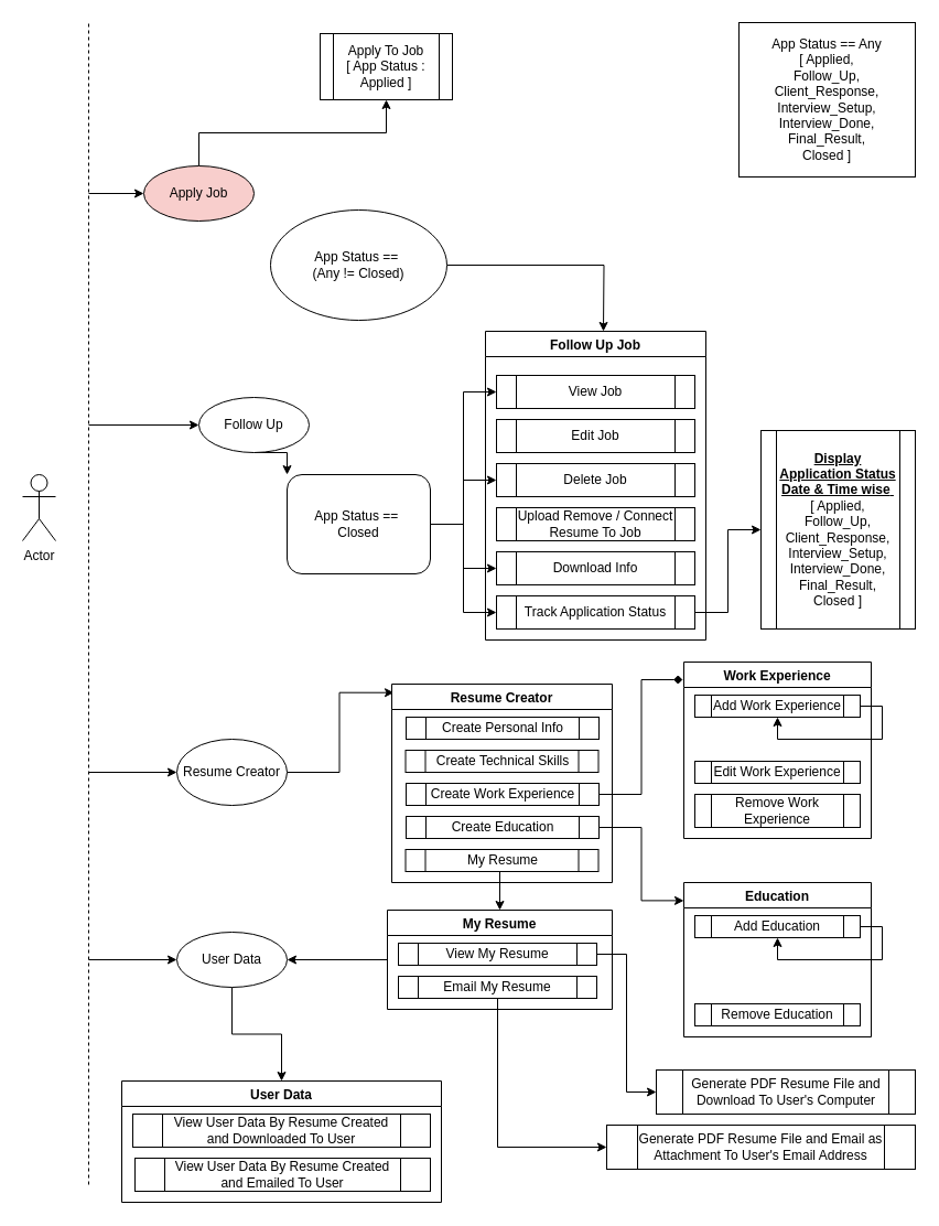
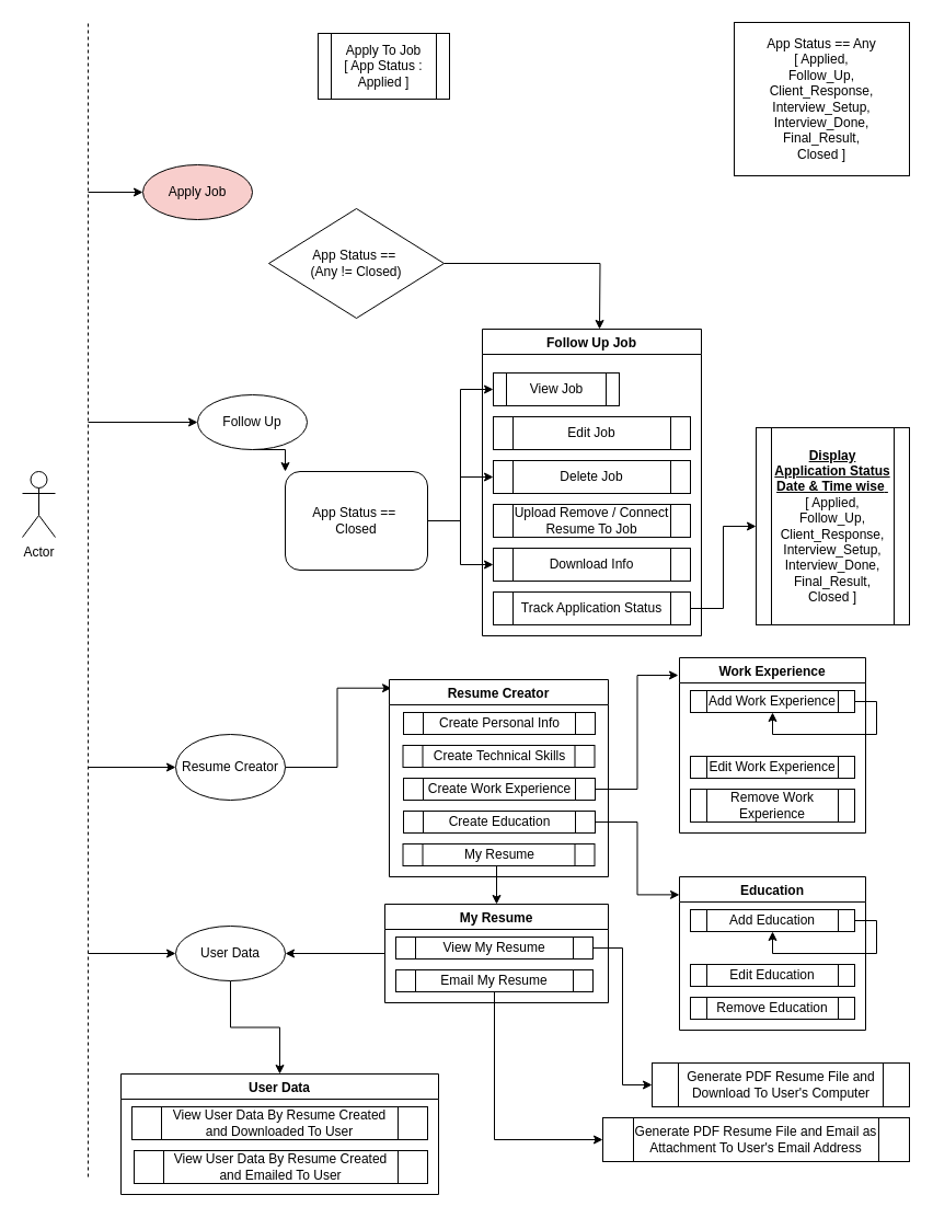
  <mxCell id="0" />
  <mxCell id="1" parent="0" />
  <mxCell id="2" value="" style="endArrow=none;dashed=1;html=1;rounded=0;" parent="1" edge="1"><mxGeometry width="50" height="50" relative="1" as="geometry"><mxPoint x="80" y="1074" as="sourcePoint" /><mxPoint x="80" y="20" as="targetPoint" /></mxGeometry></mxCell>
  <mxCell id="3" value="Actor" style="shape=umlActor;verticalLabelPosition=bottom;verticalAlign=top;html=1;outlineConnect=0;" parent="1" vertex="1"><mxGeometry x="20" y="430" width="30" height="60" as="geometry" /></mxCell>
- <mxCell id="4" style="edgeStyle=orthogonalEdgeStyle;rounded=0;orthogonalLoop=1;jettySize=auto;html=1;exitX=0.5;exitY=0;exitDx=0;exitDy=0;" parent="1" source="5" target="12" edge="1"><mxGeometry relative="1" as="geometry" /></mxCell>
  <mxCell id="5" value="Apply Job" style="ellipse;whiteSpace=wrap;html=1;fillColor=#f8cecc;" parent="1" vertex="1"><mxGeometry x="130" y="150" width="100" height="50" as="geometry" /></mxCell>
  <mxCell id="6" style="edgeStyle=orthogonalEdgeStyle;rounded=0;orthogonalLoop=1;jettySize=auto;html=1;exitX=0.5;exitY=1;exitDx=0;exitDy=0;entryX=0;entryY=0;entryDx=0;entryDy=0;" parent="1" source="7" target="25" edge="1"><mxGeometry relative="1" as="geometry" /></mxCell>
  <mxCell id="7" value="Follow Up" style="ellipse;whiteSpace=wrap;html=1;" parent="1" vertex="1"><mxGeometry x="180" y="360" width="100" height="50" as="geometry" /></mxCell>
  <mxCell id="8" style="edgeStyle=orthogonalEdgeStyle;rounded=0;orthogonalLoop=1;jettySize=auto;html=1;exitX=1;exitY=0.5;exitDx=0;exitDy=0;entryX=0.01;entryY=0.043;entryDx=0;entryDy=0;entryPerimeter=0;" parent="1" source="9" target="30" edge="1"><mxGeometry relative="1" as="geometry" /></mxCell>
  <mxCell id="9" value="Resume Creator" style="ellipse;whiteSpace=wrap;html=1;" parent="1" vertex="1"><mxGeometry x="160" y="670" width="100" height="60" as="geometry" /></mxCell>
  <mxCell id="10" style="edgeStyle=orthogonalEdgeStyle;rounded=0;orthogonalLoop=1;jettySize=auto;html=1;entryX=0.5;entryY=0;entryDx=0;entryDy=0;" parent="1" source="11" target="54" edge="1"><mxGeometry relative="1" as="geometry" /></mxCell>
  <mxCell id="11" value="User Data" style="ellipse;whiteSpace=wrap;html=1;" parent="1" vertex="1"><mxGeometry x="160" y="845" width="100" height="50" as="geometry" /></mxCell>
  <mxCell id="12" value="Apply To Job&lt;br&gt;[ App Status : Applied ]" style="shape=process;whiteSpace=wrap;html=1;backgroundOutline=1;" parent="1" vertex="1"><mxGeometry x="290" y="30" width="120" height="60" as="geometry" /></mxCell>
  <mxCell id="13" value="Follow Up Job" style="swimlane;" parent="1" vertex="1"><mxGeometry x="440" y="300" width="200" height="280" as="geometry" /></mxCell>
- <mxCell id="14" value="View Job" style="shape=process;whiteSpace=wrap;html=1;backgroundOutline=1;" parent="13" vertex="1"><mxGeometry x="10" y="40" width="180" height="30" as="geometry" /></mxCell>
+ <mxCell id="14" value="View Job" style="shape=process;whiteSpace=wrap;html=1;backgroundOutline=1;" parent="13" vertex="1"><mxGeometry x="10" y="40" width="115" height="30" as="geometry" /></mxCell>
  <mxCell id="15" value="Edit Job" style="shape=process;whiteSpace=wrap;html=1;backgroundOutline=1;" parent="13" vertex="1"><mxGeometry x="10" y="80" width="180" height="30" as="geometry" /></mxCell>
  <mxCell id="16" value="Delete Job" style="shape=process;whiteSpace=wrap;html=1;backgroundOutline=1;" parent="13" vertex="1"><mxGeometry x="10" y="120" width="180" height="30" as="geometry" /></mxCell>
  <mxCell id="17" value="Upload Remove / Connect Resume To Job" style="shape=process;whiteSpace=wrap;html=1;backgroundOutline=1;" parent="13" vertex="1"><mxGeometry x="10" y="160" width="180" height="30" as="geometry" /></mxCell>
  <mxCell id="18" value="Download Info" style="shape=process;whiteSpace=wrap;html=1;backgroundOutline=1;" parent="13" vertex="1"><mxGeometry x="10" y="200" width="180" height="30" as="geometry" /></mxCell>
  <mxCell id="19" value="Track Application Status" style="shape=process;whiteSpace=wrap;html=1;backgroundOutline=1;" parent="13" vertex="1"><mxGeometry x="10" y="240" width="180" height="30" as="geometry" /></mxCell>
  <mxCell id="20" value="&lt;u&gt;&lt;b&gt;Display Application Status Date &amp;amp; Time wise&lt;/b&gt;&amp;nbsp;&lt;br&gt;&lt;/u&gt;[ Applied,&lt;br&gt;Follow_Up,&lt;br&gt;Client_Response,&lt;br&gt;Interview_Setup,&lt;br&gt;Interview_Done,&lt;br&gt;Final_Result,&lt;br&gt;Closed ]" style="shape=process;whiteSpace=wrap;html=1;backgroundOutline=1;" parent="1" vertex="1"><mxGeometry x="690" y="390" width="140" height="180" as="geometry" /></mxCell>
  <mxCell id="21" style="edgeStyle=orthogonalEdgeStyle;rounded=0;orthogonalLoop=1;jettySize=auto;html=1;exitX=1;exitY=0.5;exitDx=0;exitDy=0;entryX=0;entryY=0.5;entryDx=0;entryDy=0;" parent="1" source="25" target="14" edge="1"><mxGeometry relative="1" as="geometry" /></mxCell>
  <mxCell id="22" style="edgeStyle=orthogonalEdgeStyle;rounded=0;orthogonalLoop=1;jettySize=auto;html=1;exitX=1;exitY=0.5;exitDx=0;exitDy=0;entryX=0;entryY=0.5;entryDx=0;entryDy=0;" parent="1" source="25" target="16" edge="1"><mxGeometry relative="1" as="geometry" /></mxCell>
  <mxCell id="23" style="edgeStyle=orthogonalEdgeStyle;rounded=0;orthogonalLoop=1;jettySize=auto;html=1;exitX=1;exitY=0.5;exitDx=0;exitDy=0;entryX=0;entryY=0.5;entryDx=0;entryDy=0;" parent="1" source="25" target="18" edge="1"><mxGeometry relative="1" as="geometry" /></mxCell>
- <mxCell id="24" style="edgeStyle=orthogonalEdgeStyle;rounded=0;orthogonalLoop=1;jettySize=auto;html=1;exitX=1;exitY=0.5;exitDx=0;exitDy=0;entryX=0;entryY=0.5;entryDx=0;entryDy=0;" parent="1" source="25" target="19" edge="1"><mxGeometry relative="1" as="geometry" /></mxCell>
  <mxCell id="25" value="App Status ==&amp;nbsp;&lt;br&gt;Closed" style="whiteSpace=wrap;html=1;rounded=1;" parent="1" vertex="1"><mxGeometry x="260" y="430" width="130" height="90" as="geometry" /></mxCell>
  <mxCell id="26" style="edgeStyle=orthogonalEdgeStyle;rounded=0;orthogonalLoop=1;jettySize=auto;html=1;exitX=1;exitY=0.5;exitDx=0;exitDy=0;" parent="1" source="27" edge="1"><mxGeometry relative="1" as="geometry"><mxPoint x="547" y="300" as="targetPoint" /></mxGeometry></mxCell>
- <mxCell id="27" value="App Status ==&amp;nbsp;&lt;br&gt;(Any != Closed)" style="ellipse;whiteSpace=wrap;html=1;" parent="1" vertex="1"><mxGeometry x="245" y="190" width="160" height="100" as="geometry" /></mxCell>
+ <mxCell id="27" value="App Status ==&amp;nbsp;&lt;br&gt;(Any != Closed)" style="rhombus;whiteSpace=wrap;html=1;" parent="1" vertex="1"><mxGeometry x="245" y="190" width="160" height="100" as="geometry" /></mxCell>
  <mxCell id="28" value="App Status == Any&lt;br&gt;[ Applied,&lt;br&gt;Follow_Up,&lt;br&gt;Client_Response,&lt;br&gt;Interview_Setup,&lt;br&gt;Interview_Done,&lt;br&gt;Final_Result,&lt;br&gt;Closed ]" style="rounded=0;whiteSpace=wrap;html=1;" parent="1" vertex="1"><mxGeometry x="670" y="20" width="160" height="140" as="geometry" /></mxCell>
  <mxCell id="29" style="edgeStyle=orthogonalEdgeStyle;rounded=0;orthogonalLoop=1;jettySize=auto;html=1;exitX=1;exitY=0.5;exitDx=0;exitDy=0;entryX=0;entryY=0.5;entryDx=0;entryDy=0;" parent="1" source="19" target="20" edge="1"><mxGeometry relative="1" as="geometry" /></mxCell>
  <mxCell id="30" value="Resume Creator" style="swimlane;" parent="1" vertex="1"><mxGeometry x="355" y="620" width="200" height="180" as="geometry" /></mxCell>
  <mxCell id="31" value="Create Personal Info" style="shape=process;whiteSpace=wrap;html=1;backgroundOutline=1;" parent="30" vertex="1"><mxGeometry x="13" y="30" width="175" height="20" as="geometry" /></mxCell>
  <mxCell id="32" value="Create Technical Skills" style="shape=process;whiteSpace=wrap;html=1;backgroundOutline=1;" parent="30" vertex="1"><mxGeometry x="12.5" y="60" width="175" height="20" as="geometry" /></mxCell>
  <mxCell id="33" value="Create Work Experience" style="shape=process;whiteSpace=wrap;html=1;backgroundOutline=1;" parent="30" vertex="1"><mxGeometry x="13" y="90" width="175" height="20" as="geometry" /></mxCell>
  <mxCell id="34" value="Create Education" style="shape=process;whiteSpace=wrap;html=1;backgroundOutline=1;" parent="30" vertex="1"><mxGeometry x="13" y="120" width="175" height="20" as="geometry" /></mxCell>
  <mxCell id="35" value="My Resume" style="shape=process;whiteSpace=wrap;html=1;backgroundOutline=1;" parent="30" vertex="1"><mxGeometry x="12.5" y="150" width="175" height="20" as="geometry" /></mxCell>
  <mxCell id="36" value="Work Experience" style="swimlane;" parent="1" vertex="1"><mxGeometry x="620" y="600" width="170" height="160" as="geometry" /></mxCell>
  <mxCell id="37" value="Add Work Experience" style="shape=process;whiteSpace=wrap;html=1;backgroundOutline=1;" parent="36" vertex="1"><mxGeometry x="10" y="30" width="150" height="20" as="geometry" /></mxCell>
  <mxCell id="38" value="Edit Work Experience" style="shape=process;whiteSpace=wrap;html=1;backgroundOutline=1;" parent="36" vertex="1"><mxGeometry x="10" y="90" width="150" height="20" as="geometry" /></mxCell>
  <mxCell id="39" value="Remove Work Experience" style="shape=process;whiteSpace=wrap;html=1;backgroundOutline=1;" parent="36" vertex="1"><mxGeometry x="10" y="120" width="150" height="30" as="geometry" /></mxCell>
  <mxCell id="40" style="edgeStyle=orthogonalEdgeStyle;rounded=0;orthogonalLoop=1;jettySize=auto;html=1;exitX=1;exitY=0.5;exitDx=0;exitDy=0;entryX=0.5;entryY=1;entryDx=0;entryDy=0;" parent="36" source="37" target="37" edge="1"><mxGeometry relative="1" as="geometry" /></mxCell>
  <mxCell id="41" value="Education" style="swimlane;" parent="1" vertex="1"><mxGeometry x="620" y="800" width="170" height="140" as="geometry" /></mxCell>
  <mxCell id="42" value="Add Education" style="shape=process;whiteSpace=wrap;html=1;backgroundOutline=1;" parent="41" vertex="1"><mxGeometry x="10" y="30" width="150" height="20" as="geometry" /></mxCell>
+ <mxCell id="43" value="Edit Education" style="shape=process;whiteSpace=wrap;html=1;backgroundOutline=1;" parent="41" vertex="1"><mxGeometry x="10" y="80" width="150" height="20" as="geometry" /></mxCell>
  <mxCell id="44" value="Remove Education" style="shape=process;whiteSpace=wrap;html=1;backgroundOutline=1;" parent="41" vertex="1"><mxGeometry x="10" y="110" width="150" height="20" as="geometry" /></mxCell>
  <mxCell id="45" style="edgeStyle=orthogonalEdgeStyle;rounded=0;orthogonalLoop=1;jettySize=auto;html=1;exitX=1;exitY=0.5;exitDx=0;exitDy=0;entryX=0.5;entryY=1;entryDx=0;entryDy=0;" parent="41" source="42" target="42" edge="1"><mxGeometry relative="1" as="geometry" /></mxCell>
- <mxCell id="46" style="edgeStyle=orthogonalEdgeStyle;rounded=0;orthogonalLoop=1;jettySize=auto;html=1;exitX=1;exitY=0.5;exitDx=0;exitDy=0;entryX=-0.006;entryY=0.1;entryDx=0;entryDy=0;entryPerimeter=0;endArrow=diamond;" parent="1" source="33" target="36" edge="1"><mxGeometry relative="1" as="geometry" /></mxCell>
+ <mxCell id="46" style="edgeStyle=orthogonalEdgeStyle;rounded=0;orthogonalLoop=1;jettySize=auto;html=1;exitX=1;exitY=0.5;exitDx=0;exitDy=0;entryX=-0.006;entryY=0.1;entryDx=0;entryDy=0;entryPerimeter=0;" parent="1" source="33" target="36" edge="1"><mxGeometry relative="1" as="geometry" /></mxCell>
  <mxCell id="47" style="edgeStyle=orthogonalEdgeStyle;rounded=0;orthogonalLoop=1;jettySize=auto;html=1;exitX=1;exitY=0.5;exitDx=0;exitDy=0;entryX=0;entryY=0.117;entryDx=0;entryDy=0;entryPerimeter=0;" parent="1" source="34" target="41" edge="1"><mxGeometry relative="1" as="geometry" /></mxCell>
  <mxCell id="48" value="" style="endArrow=classic;html=1;rounded=0;entryX=0;entryY=0.5;entryDx=0;entryDy=0;" parent="1" target="5" edge="1"><mxGeometry width="50" height="50" relative="1" as="geometry"><mxPoint x="80" y="175" as="sourcePoint" /><mxPoint x="460" y="300" as="targetPoint" /></mxGeometry></mxCell>
  <mxCell id="49" value="" style="endArrow=classic;html=1;rounded=0;" parent="1" edge="1"><mxGeometry width="50" height="50" relative="1" as="geometry"><mxPoint x="80" y="700" as="sourcePoint" /><mxPoint x="160" y="700" as="targetPoint" /></mxGeometry></mxCell>
  <mxCell id="50" style="edgeStyle=orthogonalEdgeStyle;rounded=0;orthogonalLoop=1;jettySize=auto;html=1;exitX=0;exitY=0.5;exitDx=0;exitDy=0;entryX=1;entryY=0.5;entryDx=0;entryDy=0;" parent="1" source="51" target="11" edge="1"><mxGeometry relative="1" as="geometry" /></mxCell>
  <mxCell id="51" value="My Resume" style="swimlane;" parent="1" vertex="1"><mxGeometry x="351" y="825" width="204" height="90" as="geometry" /></mxCell>
  <mxCell id="52" value="View My Resume" style="shape=process;whiteSpace=wrap;html=1;backgroundOutline=1;" parent="51" vertex="1"><mxGeometry x="10" y="30" width="180" height="20" as="geometry" /></mxCell>
  <mxCell id="53" value="Email My Resume" style="shape=process;whiteSpace=wrap;html=1;backgroundOutline=1;" parent="51" vertex="1"><mxGeometry x="10" y="60" width="180" height="20" as="geometry" /></mxCell>
  <mxCell id="54" value="User Data" style="swimlane;" parent="1" vertex="1"><mxGeometry x="110" y="980" width="290" height="110" as="geometry" /></mxCell>
  <mxCell id="55" value="View User Data By Resume Created and Downloaded To User" style="shape=process;whiteSpace=wrap;html=1;backgroundOutline=1;" parent="54" vertex="1"><mxGeometry x="10" y="30" width="270" height="30" as="geometry" /></mxCell>
  <mxCell id="56" value="View User Data By Resume Created and Emailed To User" style="shape=process;whiteSpace=wrap;html=1;backgroundOutline=1;" parent="54" vertex="1"><mxGeometry x="12" y="70" width="268" height="30" as="geometry" /></mxCell>
  <mxCell id="57" value="" style="endArrow=classic;html=1;rounded=0;entryX=0;entryY=0.5;entryDx=0;entryDy=0;" parent="1" target="7" edge="1"><mxGeometry width="50" height="50" relative="1" as="geometry"><mxPoint x="80" y="385" as="sourcePoint" /><mxPoint x="470" y="460" as="targetPoint" /></mxGeometry></mxCell>
  <mxCell id="58" value="" style="endArrow=classic;html=1;rounded=0;" parent="1" edge="1"><mxGeometry width="50" height="50" relative="1" as="geometry"><mxPoint x="80" y="870" as="sourcePoint" /><mxPoint x="160" y="870" as="targetPoint" /></mxGeometry></mxCell>
  <mxCell id="59" value="Generate PDF Resume File and Download To User's Computer" style="shape=process;whiteSpace=wrap;html=1;backgroundOutline=1;" vertex="1" parent="1"><mxGeometry x="595" y="970" width="235" height="40" as="geometry" /></mxCell>
  <mxCell id="60" style="edgeStyle=orthogonalEdgeStyle;rounded=0;orthogonalLoop=1;jettySize=auto;html=1;exitX=1;exitY=0.5;exitDx=0;exitDy=0;entryX=0;entryY=0.5;entryDx=0;entryDy=0;" edge="1" parent="1" source="52" target="59"><mxGeometry relative="1" as="geometry" /></mxCell>
  <mxCell id="61" value="Generate PDF Resume File and Email as Attachment To User's Email Address" style="shape=process;whiteSpace=wrap;html=1;backgroundOutline=1;" vertex="1" parent="1"><mxGeometry x="550" y="1020" width="280" height="40" as="geometry" /></mxCell>
  <mxCell id="62" style="edgeStyle=orthogonalEdgeStyle;rounded=0;orthogonalLoop=1;jettySize=auto;html=1;exitX=0.5;exitY=1;exitDx=0;exitDy=0;entryX=0.5;entryY=0;entryDx=0;entryDy=0;" edge="1" parent="1" source="35" target="51"><mxGeometry relative="1" as="geometry" /></mxCell>
  <mxCell id="63" style="edgeStyle=orthogonalEdgeStyle;rounded=0;orthogonalLoop=1;jettySize=auto;html=1;exitX=0.5;exitY=1;exitDx=0;exitDy=0;entryX=0;entryY=0.5;entryDx=0;entryDy=0;" edge="1" parent="1" source="53" target="61"><mxGeometry relative="1" as="geometry" /></mxCell>
